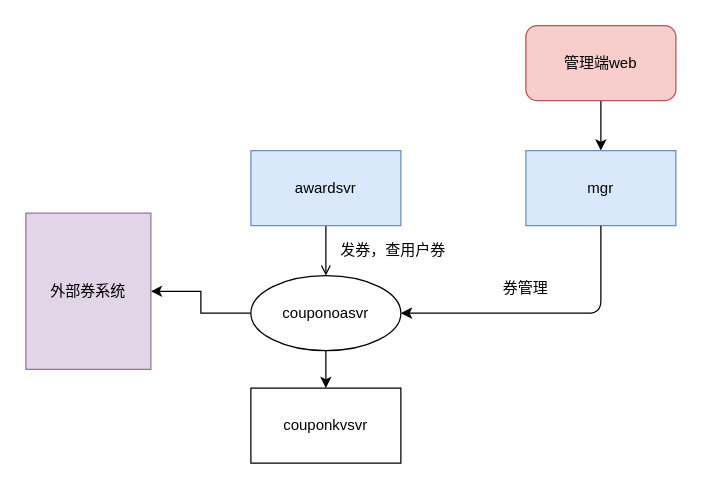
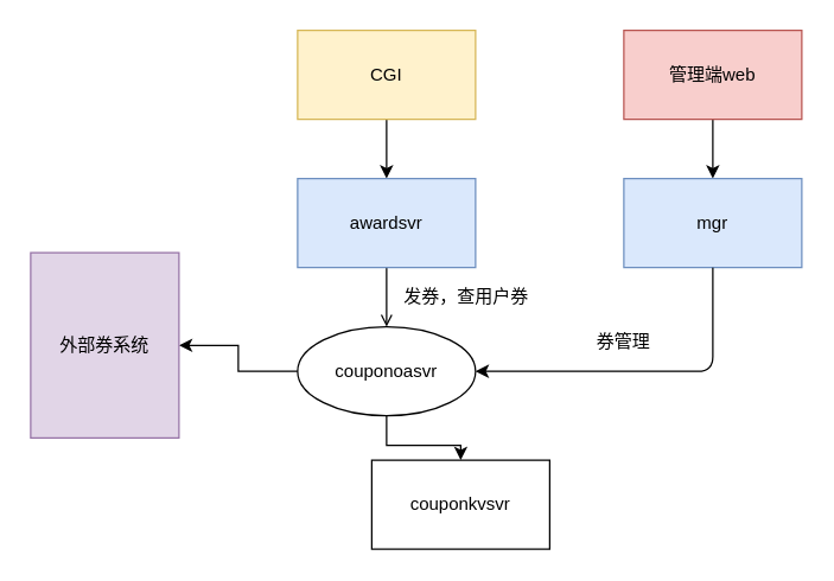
  <mxCell id="0" />
  <mxCell id="1" parent="0" />
+ <mxCell id="2" value="" style="edgeStyle=orthogonalEdgeStyle;rounded=0;orthogonalLoop=1;jettySize=auto;html=1;" edge="1" parent="1" source="3" target="8"><mxGeometry relative="1" as="geometry" /></mxCell>
+ <mxCell id="3" value="CGI" style="rounded=0;whiteSpace=wrap;html=1;fillColor=#fff2cc;strokeColor=#d6b656;" vertex="1" parent="1"><mxGeometry x="200" y="20" width="120" height="60" as="geometry" /></mxCell>
  <mxCell id="4" value="" style="edgeStyle=orthogonalEdgeStyle;rounded=0;orthogonalLoop=1;jettySize=auto;html=1;" edge="1" parent="1" source="5" target="6"><mxGeometry relative="1" as="geometry" /></mxCell>
- <mxCell id="5" value="管理端web" style="whiteSpace=wrap;html=1;fillColor=#f8cecc;strokeColor=#b85450;rounded=1;" vertex="1" parent="1"><mxGeometry x="420" y="20" width="120" height="60" as="geometry" /></mxCell>
+ <mxCell id="5" value="管理端web" style="rounded=0;whiteSpace=wrap;html=1;fillColor=#f8cecc;strokeColor=#b85450;" vertex="1" parent="1"><mxGeometry x="420" y="20" width="120" height="60" as="geometry" /></mxCell>
  <mxCell id="6" value="mgr" style="rounded=0;whiteSpace=wrap;html=1;fillColor=#dae8fc;strokeColor=#6c8ebf;" vertex="1" parent="1"><mxGeometry x="420" y="120" width="120" height="60" as="geometry" /></mxCell>
  <mxCell id="7" value="" style="edgeStyle=orthogonalEdgeStyle;rounded=0;orthogonalLoop=1;jettySize=auto;html=1;endArrow=open;" edge="1" parent="1" source="8" target="11"><mxGeometry relative="1" as="geometry" /></mxCell>
  <mxCell id="8" value="awardsvr" style="rounded=0;whiteSpace=wrap;html=1;fillColor=#dae8fc;strokeColor=#6c8ebf;" vertex="1" parent="1"><mxGeometry x="200" y="120" width="120" height="60" as="geometry" /></mxCell>
  <mxCell id="9" value="" style="edgeStyle=orthogonalEdgeStyle;rounded=0;orthogonalLoop=1;jettySize=auto;html=1;" edge="1" parent="1" source="11" target="12"><mxGeometry relative="1" as="geometry" /></mxCell>
  <mxCell id="10" value="" style="edgeStyle=orthogonalEdgeStyle;rounded=0;orthogonalLoop=1;jettySize=auto;html=1;" edge="1" parent="1" source="11" target="13"><mxGeometry relative="1" as="geometry" /></mxCell>
  <mxCell id="11" value="couponoasvr" style="ellipse;whiteSpace=wrap;html=1;" vertex="1" parent="1"><mxGeometry x="200" y="220" width="120" height="60" as="geometry" /></mxCell>
- <mxCell id="12" value="couponkvsvr" style="rounded=0;whiteSpace=wrap;html=1;" vertex="1" parent="1"><mxGeometry x="200" y="310" width="120" height="60" as="geometry" /></mxCell>
+ <mxCell id="12" value="couponkvsvr" style="rounded=0;whiteSpace=wrap;html=1;" vertex="1" parent="1"><mxGeometry x="250" y="310" width="120" height="60" as="geometry" /></mxCell>
  <mxCell id="13" value="外部券系统" style="rounded=0;whiteSpace=wrap;html=1;fillColor=#e1d5e7;strokeColor=#9673a6;" vertex="1" parent="1"><mxGeometry x="20" y="170" width="100" height="125" as="geometry" /></mxCell>
  <mxCell id="14" value="" style="endArrow=classic;html=1;exitX=0.5;exitY=1;exitDx=0;exitDy=0;entryX=1;entryY=0.5;entryDx=0;entryDy=0;" edge="1" parent="1" source="6" target="11"><mxGeometry width="50" height="50" relative="1" as="geometry"><mxPoint x="280" y="200" as="sourcePoint" /><mxPoint x="340" y="150" as="targetPoint" /><Array as="points"><mxPoint x="480" y="250" /></Array></mxGeometry></mxCell>
  <mxCell id="15" value="券管理" style="text;html=1;strokeColor=none;fillColor=none;align=center;verticalAlign=middle;whiteSpace=wrap;rounded=0;" vertex="1" parent="1"><mxGeometry x="400" y="220" width="40" height="20" as="geometry" /></mxCell>
  <mxCell id="16" value="发券，查用户券" style="text;html=1;strokeColor=none;fillColor=none;align=center;verticalAlign=middle;whiteSpace=wrap;rounded=0;" vertex="1" parent="1"><mxGeometry x="259" y="190" width="110" height="20" as="geometry" /></mxCell>
